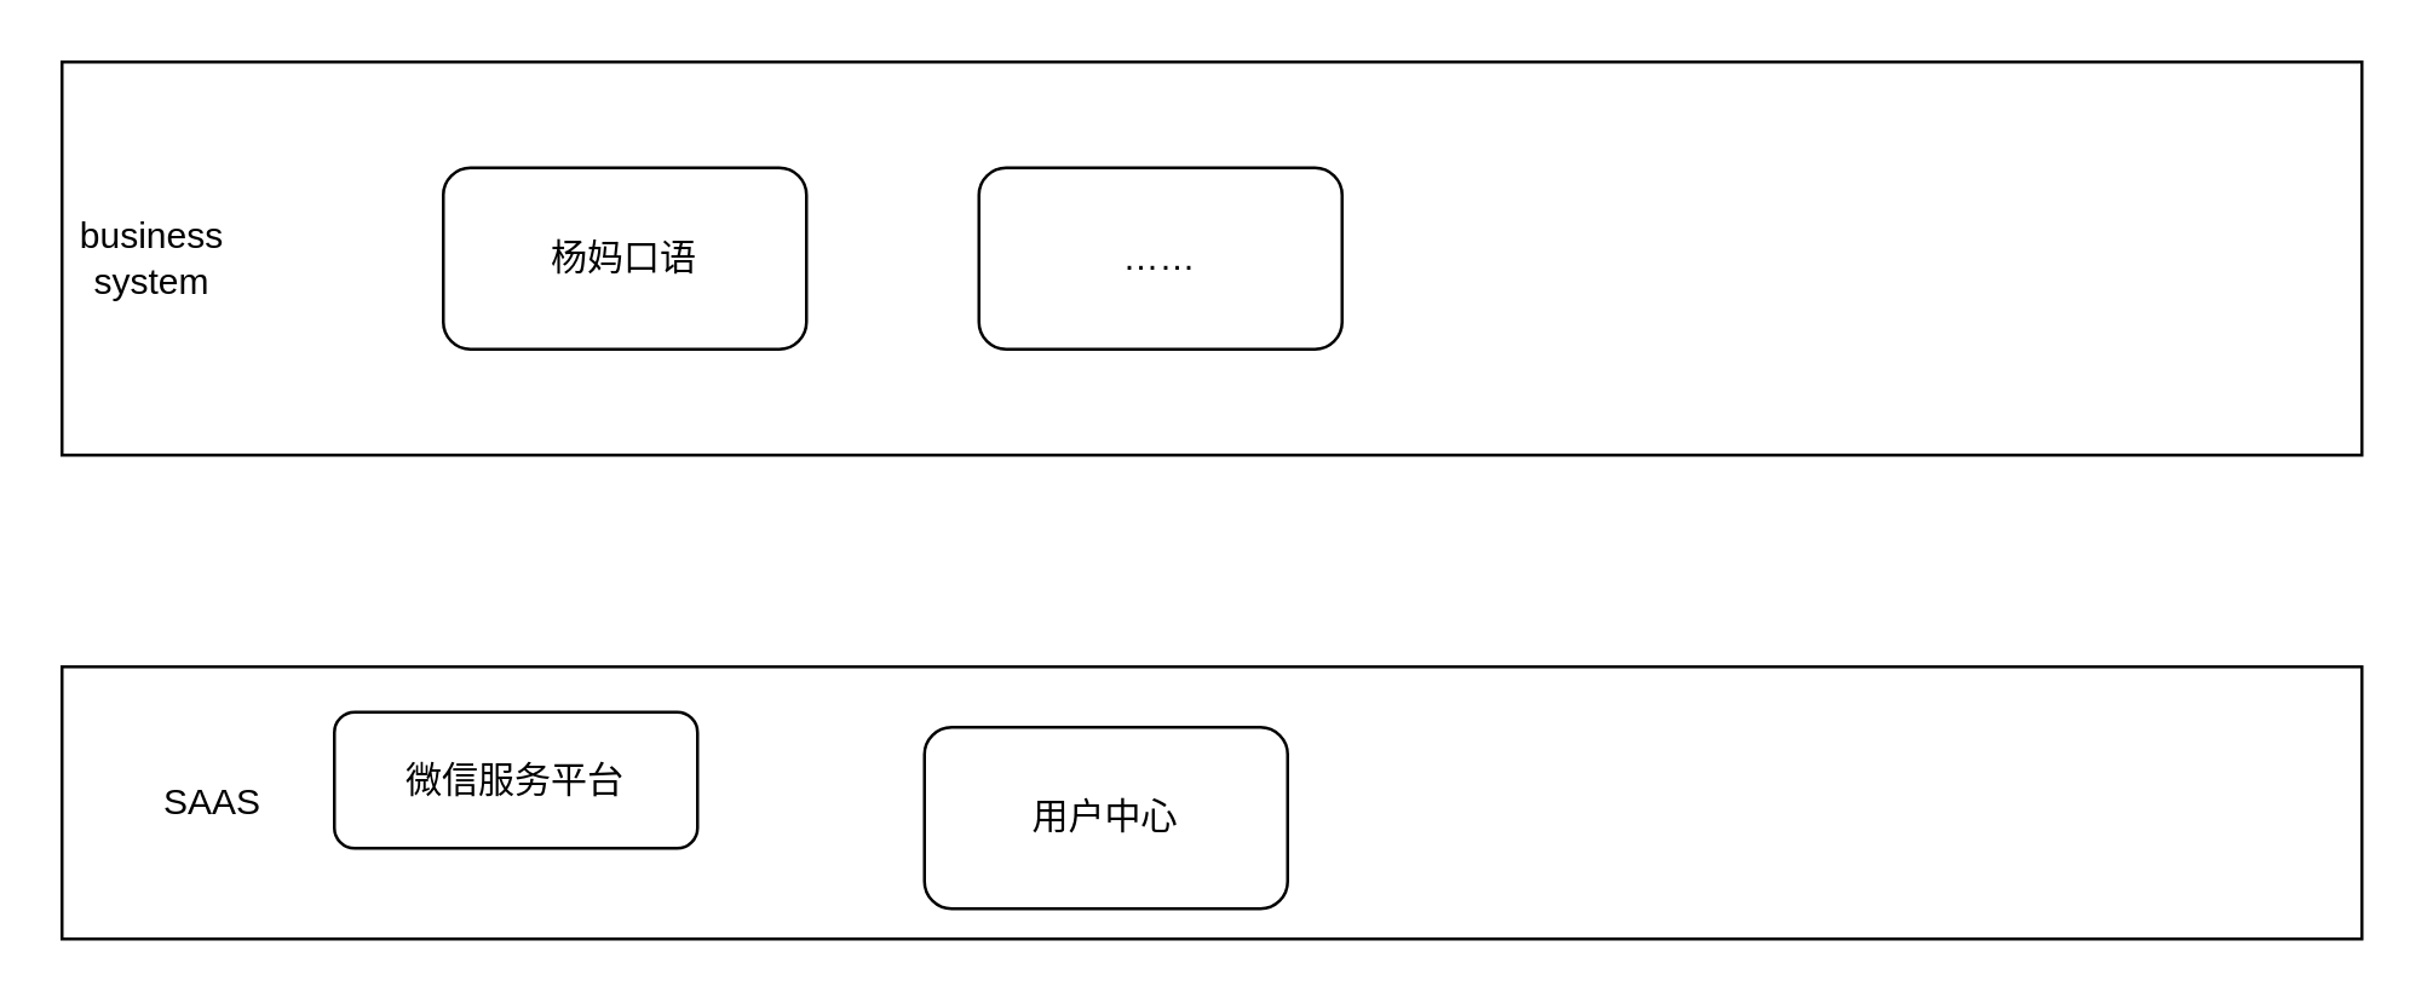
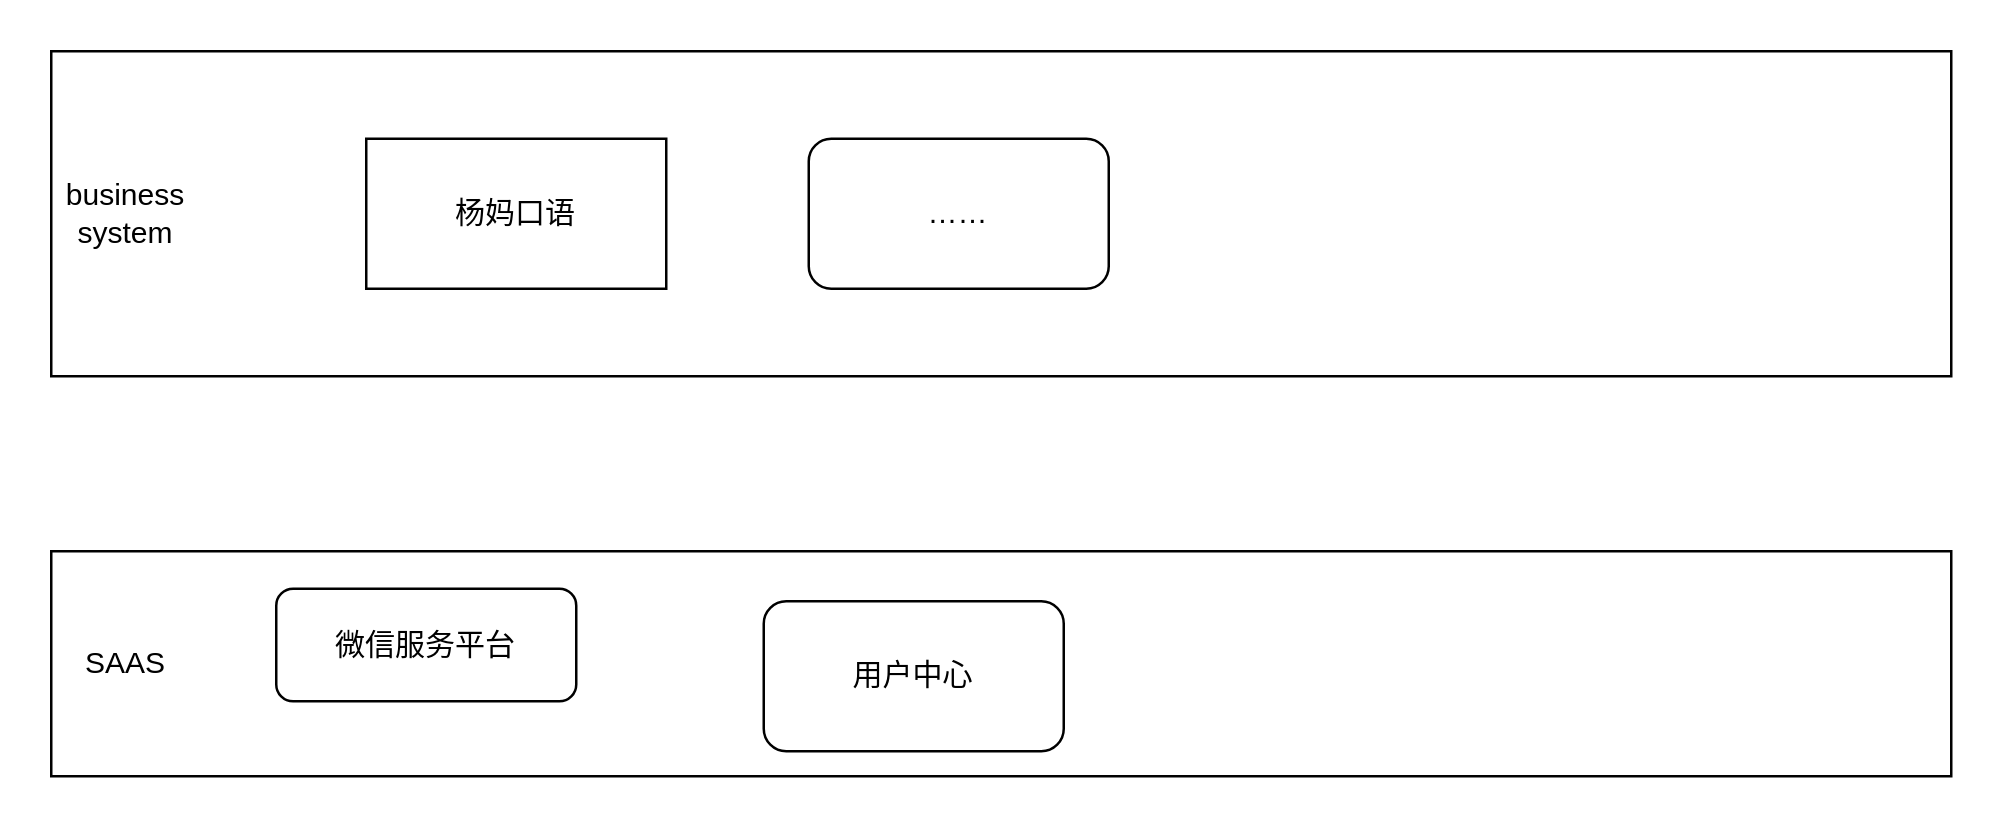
  <mxCell id="0" />
  <mxCell id="1" parent="0" />
  <mxCell id="2" value="" style="rounded=0;whiteSpace=wrap;html=1;" parent="1" vertex="1"><mxGeometry x="20" y="20" width="760" height="130" as="geometry" /></mxCell>
  <mxCell id="3" value="business&lt;br&gt;system&lt;br&gt;" style="text;html=1;strokeColor=none;fillColor=none;align=center;verticalAlign=middle;whiteSpace=wrap;rounded=0;" parent="1" vertex="1"><mxGeometry x="20" y="35" width="60" height="100" as="geometry" /></mxCell>
- <mxCell id="4" value="杨妈口语" style="rounded=1;whiteSpace=wrap;html=1;" vertex="1" parent="1"><mxGeometry x="146" y="55" width="120" height="60" as="geometry" /></mxCell>
+ <mxCell id="4" value="杨妈口语" style="whiteSpace=wrap;html=1;rounded=0;" vertex="1" parent="1"><mxGeometry x="146" y="55" width="120" height="60" as="geometry" /></mxCell>
  <mxCell id="5" value="……" style="rounded=1;whiteSpace=wrap;html=1;" vertex="1" parent="1"><mxGeometry x="323" y="55" width="120" height="60" as="geometry" /></mxCell>
  <mxCell id="6" value="" style="rounded=0;whiteSpace=wrap;html=1;" vertex="1" parent="1"><mxGeometry x="20" y="220" width="760" height="90" as="geometry" /></mxCell>
- <mxCell id="7" value="SAAS" style="text;html=1;strokeColor=none;fillColor=none;align=center;verticalAlign=middle;whiteSpace=wrap;rounded=0;" vertex="1" parent="1"><mxGeometry x="50" y="255" width="40" height="20" as="geometry" /></mxCell>
+ <mxCell id="7" value="SAAS" style="text;html=1;strokeColor=none;fillColor=none;align=center;verticalAlign=middle;whiteSpace=wrap;rounded=0;" vertex="1" parent="1"><mxGeometry x="30" y="255" width="40" height="20" as="geometry" /></mxCell>
  <mxCell id="8" value="微信服务平台" style="rounded=1;whiteSpace=wrap;html=1;" vertex="1" parent="1"><mxGeometry x="110" y="235" width="120" height="45" as="geometry" /></mxCell>
  <mxCell id="9" value="用户中心" style="rounded=1;whiteSpace=wrap;html=1;" vertex="1" parent="1"><mxGeometry x="305" y="240" width="120" height="60" as="geometry" /></mxCell>
